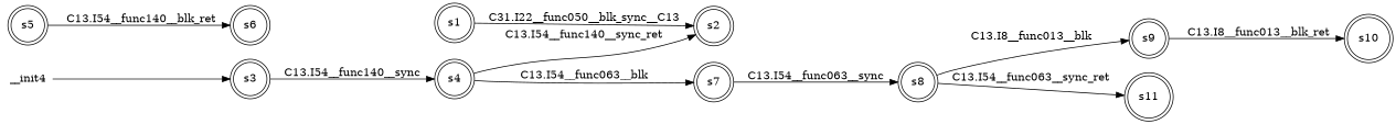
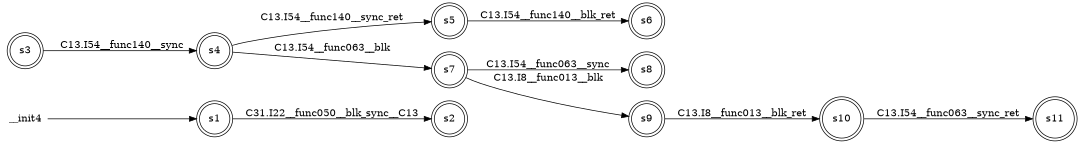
  digraph {
    rankdir=LR
    node [shape=doublecircle]
    n1 [label=<s1>]
    n2 [label=<s2>]
    n3 [label=<s3>]
    n4 [label=<s4>]
    n5 [label=<s5>]
    n6 [label=<s7>]
    n7 [label=<s6>]
    n8 [label=<s8>]
    n9 [label=<s9>]
    n10 [label=<s10>]
    n11 [label=<s11>]
    n12 [label=__init4 shape=none]
    n1 -> n2 [label=<C31.I22__func050__blk_sync__C13>]
    n3 -> n4 [label=<C13.I54__func140__sync>]
-   n4 -> n2 [label=<C13.I54__func140__sync_ret>]
+   n4 -> n5 [label=<C13.I54__func140__sync_ret>]
    n4 -> n6 [label=<C13.I54__func063__blk>]
    n5 -> n7 [label=<C13.I54__func140__blk_ret>]
    n6 -> n8 [label=<C13.I54__func063__sync>]
-   n8 -> n9 [label=<C13.I8__func013__blk>]
+   n6 -> n9 [label=<C13.I8__func013__blk>]
    n9 -> n10 [label=<C13.I8__func013__blk_ret>]
-   n8 -> n11 [label=<C13.I54__func063__sync_ret>]
-   n12 -> n3
+   n10 -> n11 [label=<C13.I54__func063__sync_ret>]
+   n12 -> n1
  }
